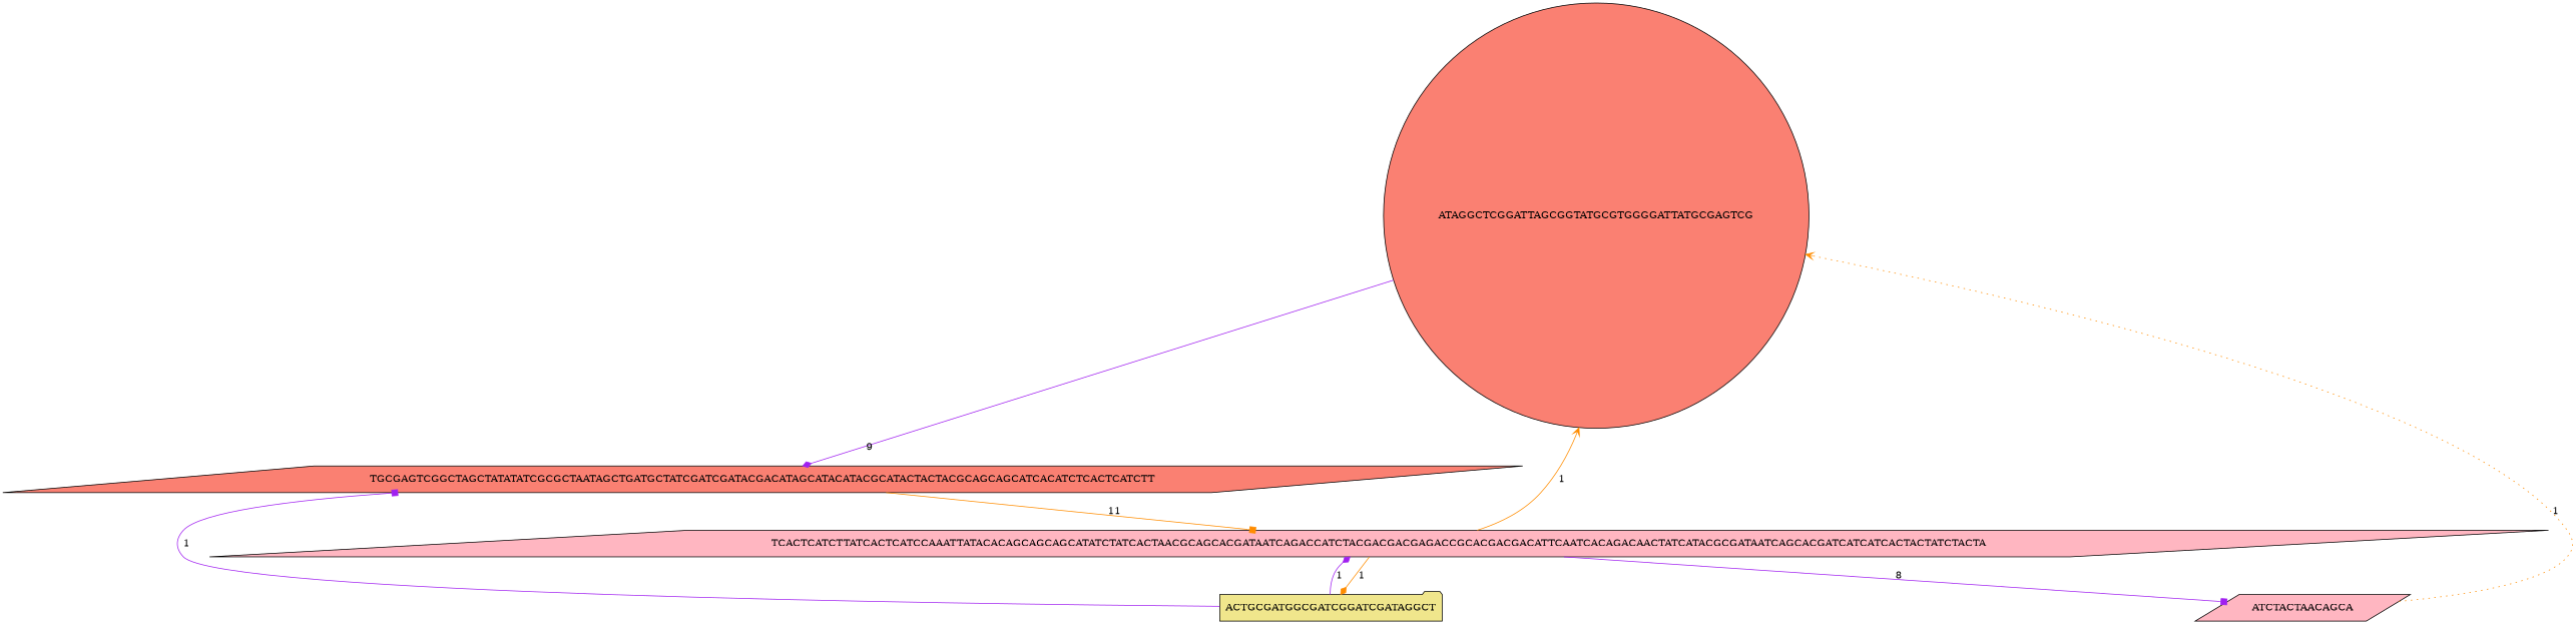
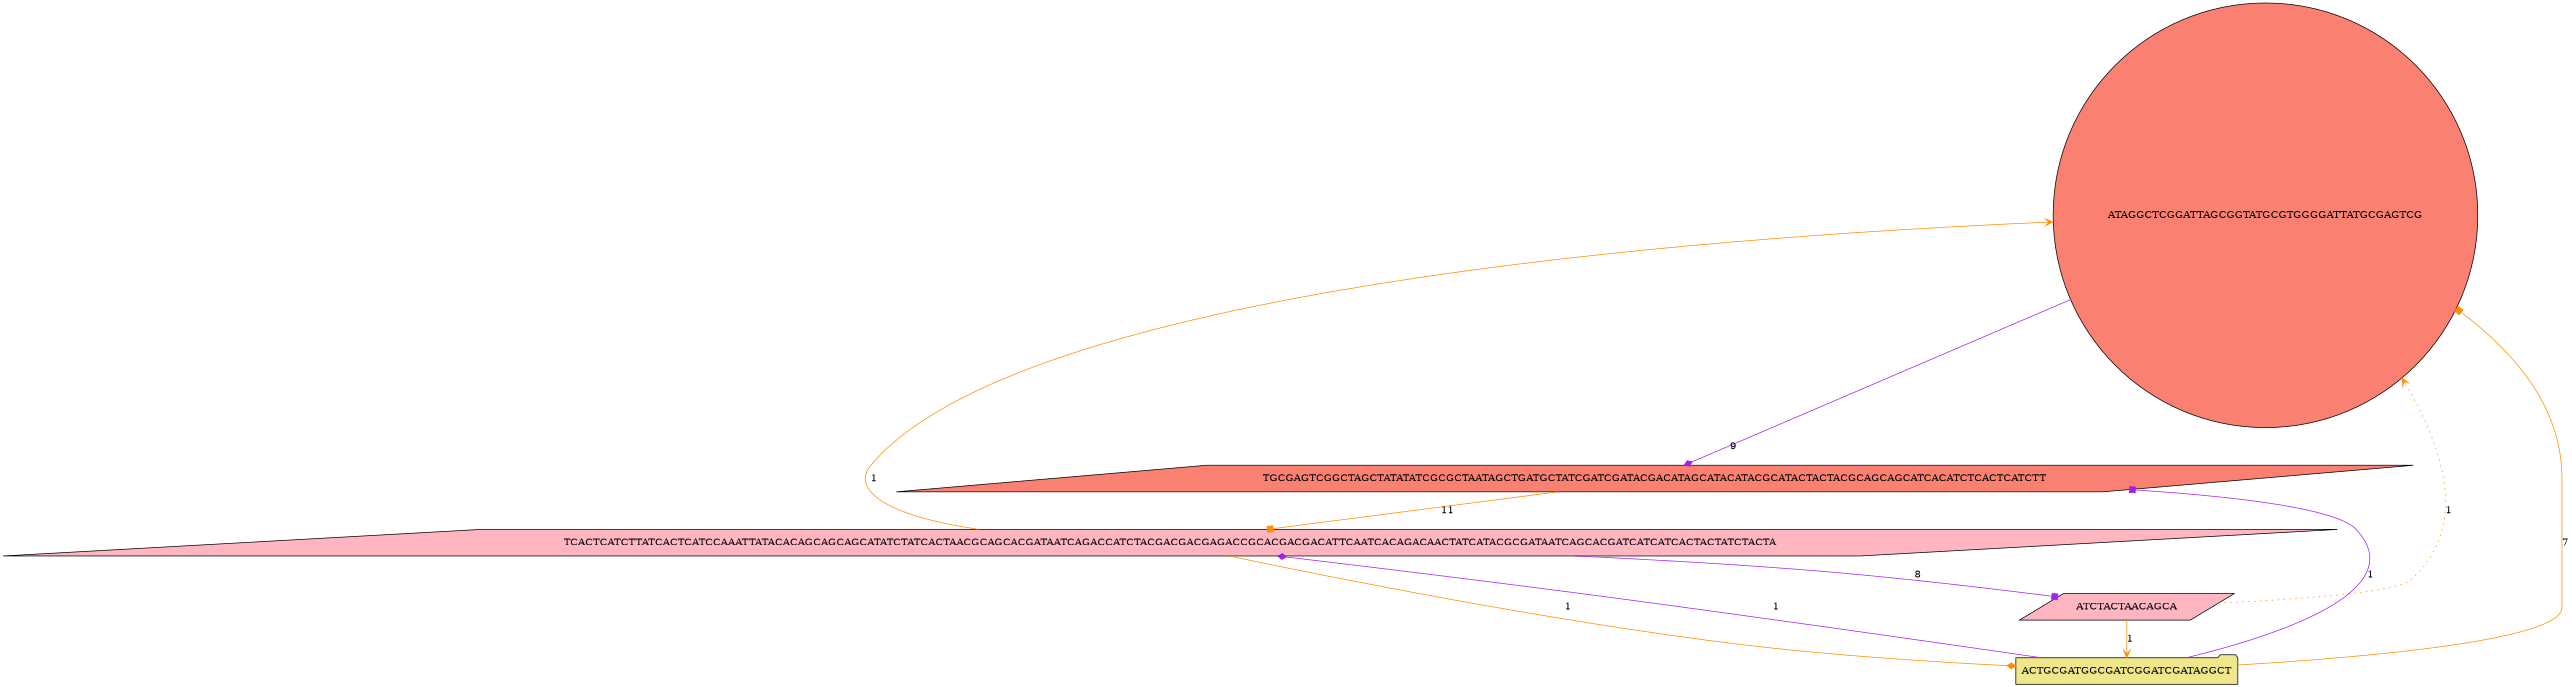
  digraph {
    nodesep=0.7
    node [fillcolor=salmon shape=parallelogram style=filled]
    edge [arrowhead=box color=darkorange style=solid]
    ATAGGCTCGGATTAGCGGTATGCGTGGGGATTATGCGAGTCG [shape=circle]
    TGCGAGTCGGCTAGCTATATATCGCGCTAATAGCTGATGCTATCGATCGATACGACATAGCATACATACGCATACTACTACGCAGCAGCATCACATCTCACTCATCTT
    TCACTCATCTTATCACTCATCCAAATTATACACAGCAGCAGCATATCTATCACTAACGCAGCACGATAATCAGACCATCTACGACGACGAGACCGCACGACGACATTCAATCACAGACAACTATCATACGCGATAATCAGCACGATCATCATCACTACTATCTACTA [fillcolor=lightpink]
    ATCTACTAACAGCA [fillcolor=lightpink]
    ACTGCGATGGCGATCGGATCGATAGGCT [fillcolor=khaki shape=folder]
    ATAGGCTCGGATTAGCGGTATGCGTGGGGATTATGCGAGTCG -> TGCGAGTCGGCTAGCTATATATCGCGCTAATAGCTGATGCTATCGATCGATACGACATAGCATACATACGCATACTACTACGCAGCAGCATCACATCTCACTCATCTT [arrowhead=diamond color=purple label=9]
    TGCGAGTCGGCTAGCTATATATCGCGCTAATAGCTGATGCTATCGATCGATACGACATAGCATACATACGCATACTACTACGCAGCAGCATCACATCTCACTCATCTT -> TCACTCATCTTATCACTCATCCAAATTATACACAGCAGCAGCATATCTATCACTAACGCAGCACGATAATCAGACCATCTACGACGACGAGACCGCACGACGACATTCAATCACAGACAACTATCATACGCGATAATCAGCACGATCATCATCACTACTATCTACTA [label=11]
    TCACTCATCTTATCACTCATCCAAATTATACACAGCAGCAGCATATCTATCACTAACGCAGCACGATAATCAGACCATCTACGACGACGAGACCGCACGACGACATTCAATCACAGACAACTATCATACGCGATAATCAGCACGATCATCATCACTACTATCTACTA -> ATAGGCTCGGATTAGCGGTATGCGTGGGGATTATGCGAGTCG [arrowhead=vee label=1]
    TCACTCATCTTATCACTCATCCAAATTATACACAGCAGCAGCATATCTATCACTAACGCAGCACGATAATCAGACCATCTACGACGACGAGACCGCACGACGACATTCAATCACAGACAACTATCATACGCGATAATCAGCACGATCATCATCACTACTATCTACTA -> ATCTACTAACAGCA [color=purple label=8]
    TCACTCATCTTATCACTCATCCAAATTATACACAGCAGCAGCATATCTATCACTAACGCAGCACGATAATCAGACCATCTACGACGACGAGACCGCACGACGACATTCAATCACAGACAACTATCATACGCGATAATCAGCACGATCATCATCACTACTATCTACTA -> ACTGCGATGGCGATCGGATCGATAGGCT [arrowhead=diamond label=1]
    ATCTACTAACAGCA -> ATAGGCTCGGATTAGCGGTATGCGTGGGGATTATGCGAGTCG [arrowhead=vee label=1 style=dotted]
+   ATCTACTAACAGCA -> ACTGCGATGGCGATCGGATCGATAGGCT [arrowhead=vee label=1]
+   ACTGCGATGGCGATCGGATCGATAGGCT -> ATAGGCTCGGATTAGCGGTATGCGTGGGGATTATGCGAGTCG [label=7]
    ACTGCGATGGCGATCGGATCGATAGGCT -> TGCGAGTCGGCTAGCTATATATCGCGCTAATAGCTGATGCTATCGATCGATACGACATAGCATACATACGCATACTACTACGCAGCAGCATCACATCTCACTCATCTT [color=purple label=1]
    ACTGCGATGGCGATCGGATCGATAGGCT -> TCACTCATCTTATCACTCATCCAAATTATACACAGCAGCAGCATATCTATCACTAACGCAGCACGATAATCAGACCATCTACGACGACGAGACCGCACGACGACATTCAATCACAGACAACTATCATACGCGATAATCAGCACGATCATCATCACTACTATCTACTA [arrowhead=diamond color=purple label=1]
  }
